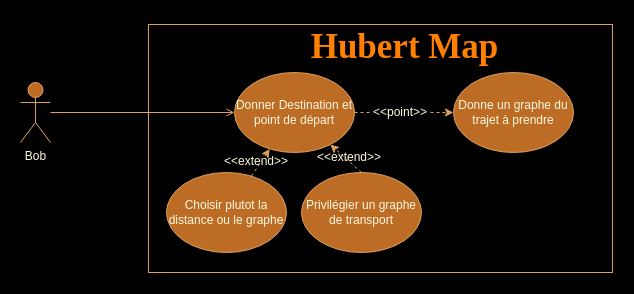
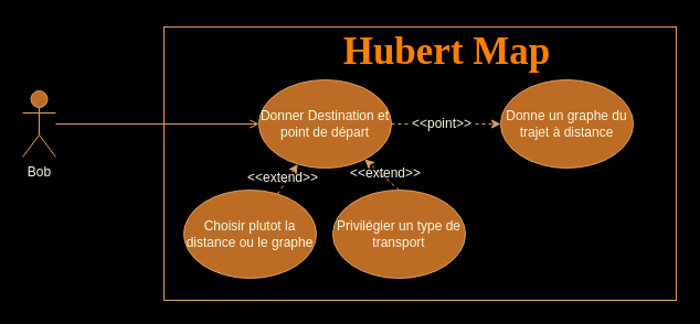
  <mxCell id="0" />
  <mxCell id="1" parent="0" />
  <mxCell id="2" style="edgeStyle=orthogonalEdgeStyle;rounded=0;orthogonalLoop=1;jettySize=auto;html=1;labelBackgroundColor=#283618;strokeColor=#DDA15E;fontColor=#FEFAE0;endArrow=open;endFill=0;entryX=0;entryY=0.5;entryDx=0;entryDy=0;" parent="1" source="3" target="9" edge="1"><mxGeometry relative="1" as="geometry"><mxPoint x="234" y="112" as="targetPoint" /></mxGeometry></mxCell>
  <mxCell id="3" value="Bob" style="shape=umlActor;verticalLabelPosition=bottom;verticalAlign=top;html=1;outlineConnect=0;fillColor=#BC6C25;strokeColor=#DDA15E;fontColor=#FEFAE0;" parent="1" vertex="1"><mxGeometry x="20" y="82" width="30" height="60" as="geometry" /></mxCell>
  <mxCell id="4" style="edgeStyle=orthogonalEdgeStyle;rounded=0;orthogonalLoop=1;jettySize=auto;html=1;exitX=1;exitY=0.5;exitDx=0;exitDy=0;entryX=0;entryY=0.5;entryDx=0;entryDy=0;labelBackgroundColor=#283618;strokeColor=#DDA15E;fontColor=#FEFAE0;endArrow=classic;endFill=1;dashed=1;startArrow=none;" parent="1" source="12" target="10" edge="1"><mxGeometry relative="1" as="geometry"><mxPoint x="354" y="112" as="sourcePoint" /><mxPoint x="425" y="112" as="targetPoint" /></mxGeometry></mxCell>
  <mxCell id="5" value="Choisir plutot la distance ou le graphe" style="ellipse;whiteSpace=wrap;html=1;fillColor=#BC6C25;strokeColor=#DDA15E;fontColor=#FEFAE0;" parent="1" vertex="1"><mxGeometry x="166" y="172" width="120" height="80" as="geometry" /></mxCell>
- <mxCell id="6" value="Privilégier un graphe de transport" style="ellipse;whiteSpace=wrap;html=1;fillColor=#BC6C25;strokeColor=#DDA15E;fontColor=#FEFAE0;" parent="1" vertex="1"><mxGeometry x="301" y="172" width="120" height="80" as="geometry" /></mxCell>
+ <mxCell id="6" value="Privilégier un type de transport" style="ellipse;whiteSpace=wrap;html=1;fillColor=#BC6C25;strokeColor=#DDA15E;fontColor=#FEFAE0;" parent="1" vertex="1"><mxGeometry x="301" y="172" width="120" height="80" as="geometry" /></mxCell>
  <mxCell id="7" value="" style="endArrow=classic;html=1;rounded=0;exitX=0.5;exitY=0;exitDx=0;exitDy=0;labelBackgroundColor=#283618;strokeColor=#DDA15E;fontColor=#FEFAE0;dashed=1;" parent="1" source="6" target="9" edge="1"><mxGeometry width="50" height="50" relative="1" as="geometry"><mxPoint x="210" y="342" as="sourcePoint" /><mxPoint x="294" y="142" as="targetPoint" /></mxGeometry></mxCell>
  <mxCell id="8" value="&lt;h1 style=&quot;font-size: 35px;&quot;&gt;&lt;font style=&quot;font-size: 35px;&quot; face=&quot;Verdana&quot; color=&quot;#FF8000&quot;&gt;Hubert Map&lt;/font&gt;&lt;/h1&gt;" style="text;html=1;strokeColor=none;fillColor=none;align=center;verticalAlign=middle;whiteSpace=wrap;rounded=0;sketch=0;fontColor=#FEFAE0;" parent="1" vertex="1"><mxGeometry x="234" y="20" width="341" height="52" as="geometry" /></mxCell>
  <mxCell id="9" value="Donner Destination et point de départ" style="ellipse;whiteSpace=wrap;html=1;fillColor=#BC6C25;strokeColor=#DDA15E;fontColor=#FEFAE0;" parent="1" vertex="1"><mxGeometry x="234" y="72" width="120" height="80" as="geometry" /></mxCell>
- <mxCell id="10" value="Donne un graphe du trajet à prendre" style="ellipse;whiteSpace=wrap;html=1;fillColor=#BC6C25;strokeColor=#DDA15E;fontColor=#FEFAE0;" parent="1" vertex="1"><mxGeometry x="453" y="72" width="120" height="80" as="geometry" /></mxCell>
+ <mxCell id="10" value="Donne un graphe du trajet à distance" style="ellipse;whiteSpace=wrap;html=1;fillColor=#BC6C25;strokeColor=#DDA15E;fontColor=#FEFAE0;" parent="1" vertex="1"><mxGeometry x="453" y="72" width="120" height="80" as="geometry" /></mxCell>
  <mxCell id="11" value="" style="edgeStyle=orthogonalEdgeStyle;rounded=0;orthogonalLoop=1;jettySize=auto;html=1;exitX=1;exitY=0.5;exitDx=0;exitDy=0;entryX=0;entryY=0.5;entryDx=0;entryDy=0;labelBackgroundColor=#283618;strokeColor=#DDA15E;fontColor=#FEFAE0;endArrow=none;endFill=1;dashed=1;" parent="1" source="9" target="12" edge="1"><mxGeometry relative="1" as="geometry"><mxPoint x="354" y="112" as="sourcePoint" /><mxPoint x="453" y="112" as="targetPoint" /></mxGeometry></mxCell>
  <mxCell id="12" value="&amp;lt;&amp;lt;point&amp;gt;&amp;gt;" style="text;html=1;strokeColor=none;fillColor=none;align=center;verticalAlign=middle;whiteSpace=wrap;rounded=0;fontColor=#FEFAE0;" parent="1" vertex="1"><mxGeometry x="370" y="97" width="60" height="30" as="geometry" /></mxCell>
  <mxCell id="13" value="&amp;lt;&amp;lt;extend&amp;gt;&amp;gt;" style="text;html=1;strokeColor=none;fillColor=none;align=center;verticalAlign=middle;whiteSpace=wrap;rounded=0;fontColor=#FEFAE0;" parent="1" vertex="1"><mxGeometry x="319" y="142" width="60" height="30" as="geometry" /></mxCell>
  <mxCell id="14" value="&amp;lt;&amp;lt;extend&amp;gt;&amp;gt;" style="text;html=1;strokeColor=none;fillColor=none;align=center;verticalAlign=middle;whiteSpace=wrap;rounded=0;fontColor=#FEFAE0;" parent="1" vertex="1"><mxGeometry x="226" y="146" width="60" height="30" as="geometry" /></mxCell>
  <mxCell id="15" value="" style="endArrow=classic;html=1;rounded=0;fontColor=#FEFAE0;strokeColor=#DDA15E;endFill=1;dashed=1;" parent="1" source="5" target="9" edge="1"><mxGeometry width="50" height="50" relative="1" as="geometry"><mxPoint x="193" y="159" as="sourcePoint" /><mxPoint x="243" y="109" as="targetPoint" /></mxGeometry></mxCell>
  <mxCell id="16" value="" style="rounded=0;whiteSpace=wrap;html=1;fillColor=none;strokeColor=#DDA15E;" parent="1" vertex="1"><mxGeometry x="148" y="24" width="464" height="248" as="geometry" /></mxCell>
